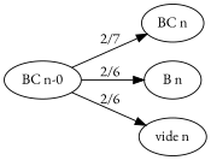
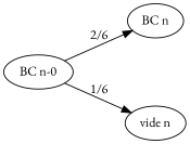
  digraph {
    fontname="EB Garamond"
    rankdir=LR
    node [fontname="EB Garamond"]
    edge [fontname="EB Garamond"]
    n1 [label="BC n-0"]
    "BC n"
-   "B n"
    "vide n"
-   n1 -> "BC n" [label="2/7"]
-   n1 -> "B n" [label="2/6"]
-   n1 -> "vide n" [label="2/6"]
+   n1 -> "BC n" [label="2/6"]
+   n1 -> "vide n" [label="1/6"]
  }
